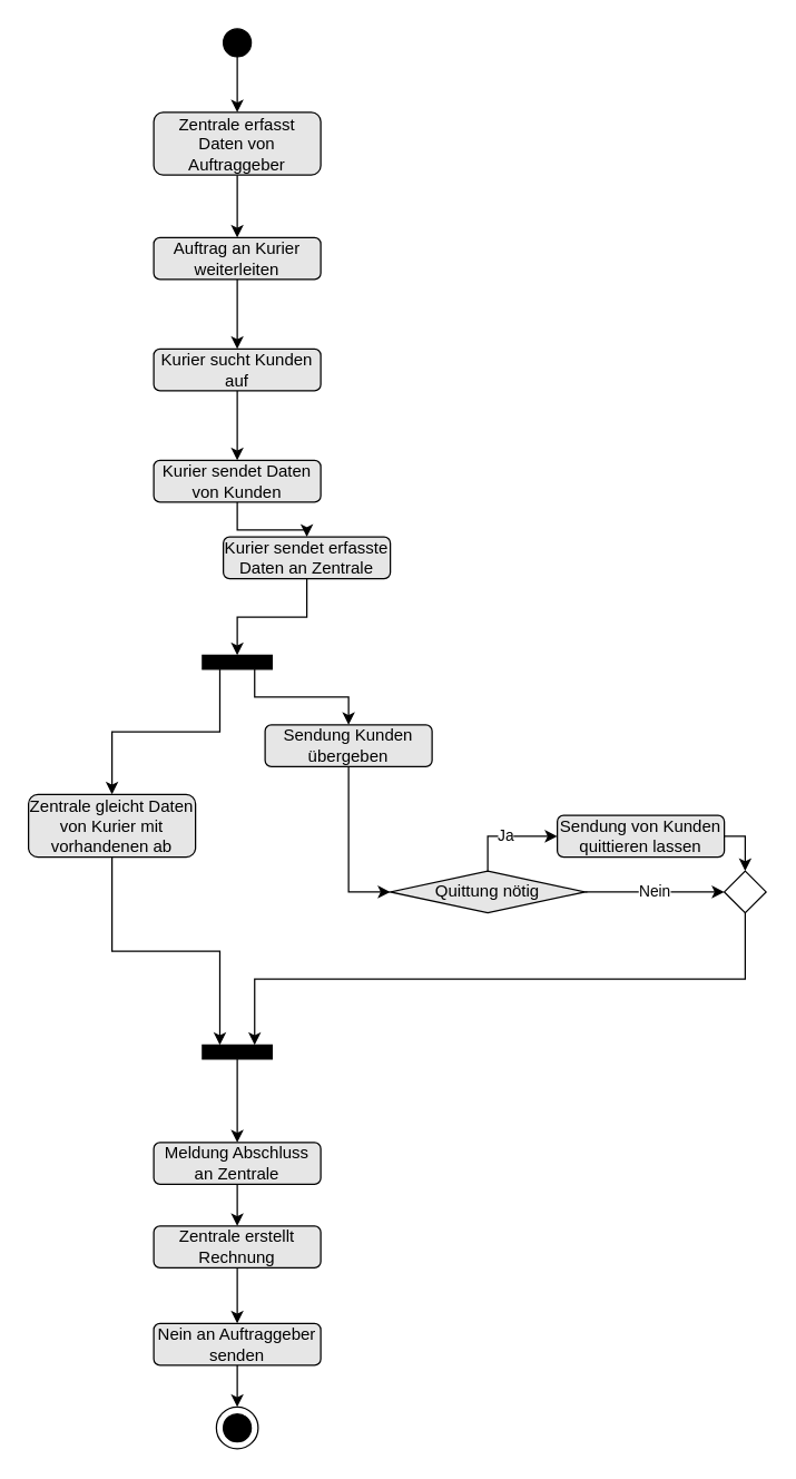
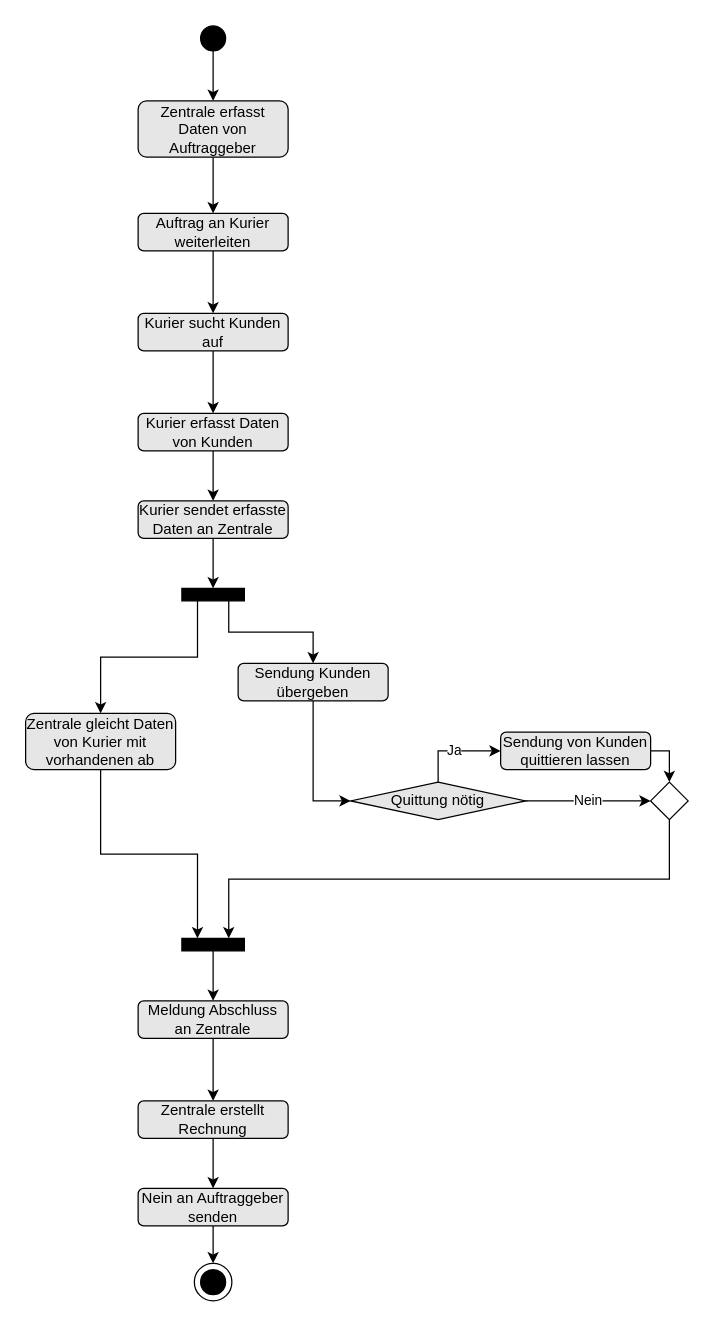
  <mxCell id="0" />
  <mxCell id="1" parent="0" />
  <mxCell id="2" style="edgeStyle=orthogonalEdgeStyle;rounded=0;orthogonalLoop=1;jettySize=auto;html=1;exitX=0.5;exitY=1;exitDx=0;exitDy=0;entryX=0.5;entryY=0;entryDx=0;entryDy=0;" edge="1" parent="1" source="3" target="5"><mxGeometry relative="1" as="geometry" /></mxCell>
  <mxCell id="3" value="" style="ellipse;whiteSpace=wrap;html=1;fillColor=#000000;" vertex="1" parent="1"><mxGeometry x="160" y="20" width="20" height="20" as="geometry" /></mxCell>
  <mxCell id="4" style="edgeStyle=orthogonalEdgeStyle;rounded=0;orthogonalLoop=1;jettySize=auto;html=1;exitX=0.5;exitY=1;exitDx=0;exitDy=0;" edge="1" parent="1" source="5" target="7"><mxGeometry relative="1" as="geometry" /></mxCell>
  <mxCell id="5" value="Zentrale erfasst Daten von Auftraggeber" style="rounded=1;whiteSpace=wrap;html=1;fillColor=#E6E6E6;gradientColor=none;strokeWidth=1;perimeterSpacing=0;glass=0;" vertex="1" parent="1"><mxGeometry x="110" y="80" width="120" height="45" as="geometry" /></mxCell>
  <mxCell id="6" style="edgeStyle=orthogonalEdgeStyle;rounded=0;orthogonalLoop=1;jettySize=auto;html=1;exitX=0.5;exitY=1;exitDx=0;exitDy=0;entryX=0.5;entryY=0;entryDx=0;entryDy=0;" edge="1" parent="1" source="7" target="9"><mxGeometry relative="1" as="geometry" /></mxCell>
  <mxCell id="7" value="Auftrag an Kurier weiterleiten" style="rounded=1;whiteSpace=wrap;html=1;fillColor=#E6E6E6;gradientColor=none;strokeWidth=1;perimeterSpacing=0;glass=0;" vertex="1" parent="1"><mxGeometry x="110" y="170" width="120" height="30" as="geometry" /></mxCell>
  <mxCell id="8" style="edgeStyle=orthogonalEdgeStyle;rounded=0;orthogonalLoop=1;jettySize=auto;html=1;exitX=0.5;exitY=1;exitDx=0;exitDy=0;entryX=0.5;entryY=0;entryDx=0;entryDy=0;" edge="1" parent="1" source="9" target="11"><mxGeometry relative="1" as="geometry" /></mxCell>
  <mxCell id="9" value="Kurier sucht Kunden auf" style="rounded=1;whiteSpace=wrap;html=1;fillColor=#E6E6E6;gradientColor=none;strokeWidth=1;perimeterSpacing=0;glass=0;" vertex="1" parent="1"><mxGeometry x="110" y="250" width="120" height="30" as="geometry" /></mxCell>
  <mxCell id="10" style="edgeStyle=orthogonalEdgeStyle;rounded=0;orthogonalLoop=1;jettySize=auto;html=1;exitX=0.5;exitY=1;exitDx=0;exitDy=0;entryX=0.5;entryY=0;entryDx=0;entryDy=0;" edge="1" parent="1" source="11" target="13"><mxGeometry relative="1" as="geometry" /></mxCell>
- <mxCell id="11" value="Kurier sendet Daten von Kunden" style="rounded=1;whiteSpace=wrap;html=1;fillColor=#E6E6E6;gradientColor=none;strokeWidth=1;perimeterSpacing=0;glass=0;" vertex="1" parent="1"><mxGeometry x="110" y="330" width="120" height="30" as="geometry" /></mxCell>
+ <mxCell id="11" value="Kurier erfasst Daten von Kunden" style="rounded=1;whiteSpace=wrap;html=1;fillColor=#E6E6E6;gradientColor=none;strokeWidth=1;perimeterSpacing=0;glass=0;" vertex="1" parent="1"><mxGeometry x="110" y="330" width="120" height="30" as="geometry" /></mxCell>
  <mxCell id="12" style="edgeStyle=orthogonalEdgeStyle;rounded=0;orthogonalLoop=1;jettySize=auto;html=1;exitX=0.5;exitY=1;exitDx=0;exitDy=0;entryX=0;entryY=0.5;entryDx=0;entryDy=0;" edge="1" parent="1" source="13" target="16"><mxGeometry relative="1" as="geometry" /></mxCell>
- <mxCell id="13" value="Kurier sendet erfasste Daten an Zentrale" style="rounded=1;whiteSpace=wrap;html=1;fillColor=#E6E6E6;gradientColor=none;strokeWidth=1;perimeterSpacing=0;glass=0;" vertex="1" parent="1"><mxGeometry x="160" y="385" width="120" height="30" as="geometry" /></mxCell>
+ <mxCell id="13" value="Kurier sendet erfasste Daten an Zentrale" style="rounded=1;whiteSpace=wrap;html=1;fillColor=#E6E6E6;gradientColor=none;strokeWidth=1;perimeterSpacing=0;glass=0;" vertex="1" parent="1"><mxGeometry x="110" y="400" width="120" height="30" as="geometry" /></mxCell>
  <mxCell id="14" style="edgeStyle=orthogonalEdgeStyle;rounded=0;orthogonalLoop=1;jettySize=auto;html=1;exitX=1;exitY=0.75;exitDx=0;exitDy=0;entryX=0.5;entryY=0;entryDx=0;entryDy=0;" edge="1" parent="1" source="16" target="18"><mxGeometry relative="1" as="geometry" /></mxCell>
  <mxCell id="15" style="edgeStyle=orthogonalEdgeStyle;rounded=0;orthogonalLoop=1;jettySize=auto;html=1;exitX=1;exitY=0.25;exitDx=0;exitDy=0;entryX=0.5;entryY=0;entryDx=0;entryDy=0;" edge="1" parent="1" source="16" target="37"><mxGeometry relative="1" as="geometry" /></mxCell>
  <mxCell id="16" value="" style="rounded=0;whiteSpace=wrap;html=1;fillColor=#000000;rotation=90;" vertex="1" parent="1"><mxGeometry x="165" y="450" width="10" height="50" as="geometry" /></mxCell>
  <mxCell id="17" style="edgeStyle=orthogonalEdgeStyle;rounded=0;orthogonalLoop=1;jettySize=auto;html=1;exitX=0.5;exitY=1;exitDx=0;exitDy=0;entryX=0;entryY=0.75;entryDx=0;entryDy=0;" edge="1" parent="1" source="18" target="25"><mxGeometry relative="1" as="geometry" /></mxCell>
  <mxCell id="18" value="Zentrale gleicht Daten von Kurier mit vorhandenen ab" style="rounded=1;whiteSpace=wrap;html=1;fillColor=#E6E6E6;gradientColor=none;strokeWidth=1;perimeterSpacing=0;glass=0;" vertex="1" parent="1"><mxGeometry x="20" y="570" width="120" height="45" as="geometry" /></mxCell>
  <mxCell id="19" value="Ja" style="edgeStyle=orthogonalEdgeStyle;rounded=0;orthogonalLoop=1;jettySize=auto;html=1;exitX=0.5;exitY=0;exitDx=0;exitDy=0;entryX=0;entryY=0.5;entryDx=0;entryDy=0;" edge="1" parent="1" source="21" target="23"><mxGeometry relative="1" as="geometry"><Array as="points"><mxPoint x="350" y="600" /></Array></mxGeometry></mxCell>
  <mxCell id="20" value="Nein" style="edgeStyle=orthogonalEdgeStyle;rounded=0;orthogonalLoop=1;jettySize=auto;html=1;exitX=1;exitY=0.5;exitDx=0;exitDy=0;entryX=0;entryY=0.5;entryDx=0;entryDy=0;" edge="1" parent="1" source="21" target="27"><mxGeometry relative="1" as="geometry" /></mxCell>
  <mxCell id="21" value="Quittung nötig" style="rhombus;whiteSpace=wrap;html=1;fillColor=#e6e6e6;" vertex="1" parent="1"><mxGeometry x="280" y="625" width="140" height="30" as="geometry" /></mxCell>
  <mxCell id="22" style="edgeStyle=orthogonalEdgeStyle;rounded=0;orthogonalLoop=1;jettySize=auto;html=1;exitX=1;exitY=0.5;exitDx=0;exitDy=0;entryX=0.5;entryY=0;entryDx=0;entryDy=0;" edge="1" parent="1" source="23" target="27"><mxGeometry relative="1" as="geometry" /></mxCell>
  <mxCell id="23" value="Sendung von Kunden quittieren lassen" style="rounded=1;whiteSpace=wrap;html=1;fillColor=#E6E6E6;gradientColor=none;strokeWidth=1;perimeterSpacing=0;glass=0;" vertex="1" parent="1"><mxGeometry x="400" y="585" width="120" height="30" as="geometry" /></mxCell>
  <mxCell id="24" style="edgeStyle=orthogonalEdgeStyle;rounded=0;orthogonalLoop=1;jettySize=auto;html=1;exitX=1;exitY=0.5;exitDx=0;exitDy=0;entryX=0.5;entryY=0;entryDx=0;entryDy=0;" edge="1" parent="1" source="25" target="29"><mxGeometry relative="1" as="geometry" /></mxCell>
  <mxCell id="25" value="" style="rounded=0;whiteSpace=wrap;html=1;fillColor=#000000;rotation=90;" vertex="1" parent="1"><mxGeometry x="165" y="730" width="10" height="50" as="geometry" /></mxCell>
  <mxCell id="26" style="edgeStyle=orthogonalEdgeStyle;rounded=0;orthogonalLoop=1;jettySize=auto;html=1;exitX=0.5;exitY=1;exitDx=0;exitDy=0;entryX=0;entryY=0.25;entryDx=0;entryDy=0;" edge="1" parent="1" source="27" target="25"><mxGeometry relative="1" as="geometry" /></mxCell>
  <mxCell id="27" value="" style="rhombus;whiteSpace=wrap;html=1;" vertex="1" parent="1"><mxGeometry x="520" y="625" width="30" height="30" as="geometry" /></mxCell>
  <mxCell id="28" style="edgeStyle=orthogonalEdgeStyle;rounded=0;orthogonalLoop=1;jettySize=auto;html=1;exitX=0.5;exitY=1;exitDx=0;exitDy=0;entryX=0.5;entryY=0;entryDx=0;entryDy=0;" edge="1" parent="1" source="29" target="31"><mxGeometry relative="1" as="geometry" /></mxCell>
- <mxCell id="29" value="Meldung Abschluss an Zentrale" style="rounded=1;whiteSpace=wrap;html=1;fillColor=#E6E6E6;gradientColor=none;strokeWidth=1;perimeterSpacing=0;glass=0;" vertex="1" parent="1"><mxGeometry x="110" y="820" width="120" height="30" as="geometry" /></mxCell>
+ <mxCell id="29" value="Meldung Abschluss an Zentrale" style="rounded=1;whiteSpace=wrap;html=1;fillColor=#E6E6E6;gradientColor=none;strokeWidth=1;perimeterSpacing=0;glass=0;" vertex="1" parent="1"><mxGeometry x="110" y="800" width="120" height="30" as="geometry" /></mxCell>
  <mxCell id="30" style="edgeStyle=orthogonalEdgeStyle;rounded=0;orthogonalLoop=1;jettySize=auto;html=1;exitX=0.5;exitY=1;exitDx=0;exitDy=0;entryX=0.5;entryY=0;entryDx=0;entryDy=0;" edge="1" parent="1" source="31" target="33"><mxGeometry relative="1" as="geometry" /></mxCell>
  <mxCell id="31" value="Zentrale erstellt Rechnung" style="rounded=1;whiteSpace=wrap;html=1;fillColor=#E6E6E6;gradientColor=none;strokeWidth=1;perimeterSpacing=0;glass=0;" vertex="1" parent="1"><mxGeometry x="110" y="880" width="120" height="30" as="geometry" /></mxCell>
  <mxCell id="32" style="edgeStyle=orthogonalEdgeStyle;rounded=0;orthogonalLoop=1;jettySize=auto;html=1;exitX=0.5;exitY=1;exitDx=0;exitDy=0;entryX=0.5;entryY=0;entryDx=0;entryDy=0;" edge="1" parent="1" source="33" target="34"><mxGeometry relative="1" as="geometry" /></mxCell>
  <mxCell id="33" value="Nein an Auftraggeber senden" style="rounded=1;whiteSpace=wrap;html=1;fillColor=#E6E6E6;gradientColor=none;strokeWidth=1;perimeterSpacing=0;glass=0;" vertex="1" parent="1"><mxGeometry x="110" y="950" width="120" height="30" as="geometry" /></mxCell>
  <mxCell id="34" value="" style="ellipse;whiteSpace=wrap;html=1;rounded=1;shadow=0;glass=0;sketch=0;strokeWidth=1;" vertex="1" parent="1"><mxGeometry x="155" y="1010" width="30" height="30" as="geometry" /></mxCell>
  <mxCell id="35" value="" style="ellipse;whiteSpace=wrap;html=1;fillColor=#000000;" vertex="1" parent="1"><mxGeometry x="160" y="1015" width="20" height="20" as="geometry" /></mxCell>
  <mxCell id="36" style="edgeStyle=orthogonalEdgeStyle;rounded=0;orthogonalLoop=1;jettySize=auto;html=1;exitX=0.5;exitY=1;exitDx=0;exitDy=0;entryX=0;entryY=0.5;entryDx=0;entryDy=0;" edge="1" parent="1" source="37" target="21"><mxGeometry relative="1" as="geometry" /></mxCell>
- <mxCell id="37" value="Sendung Kunden übergeben" style="rounded=1;whiteSpace=wrap;html=1;fillColor=#E6E6E6;gradientColor=none;strokeWidth=1;perimeterSpacing=0;glass=0;" vertex="1" parent="1"><mxGeometry x="190" y="520" width="120" height="30" as="geometry" /></mxCell>
+ <mxCell id="37" value="Sendung Kunden übergeben" style="rounded=1;whiteSpace=wrap;html=1;fillColor=#E6E6E6;gradientColor=none;strokeWidth=1;perimeterSpacing=0;glass=0;" vertex="1" parent="1"><mxGeometry x="190" y="530" width="120" height="30" as="geometry" /></mxCell>
